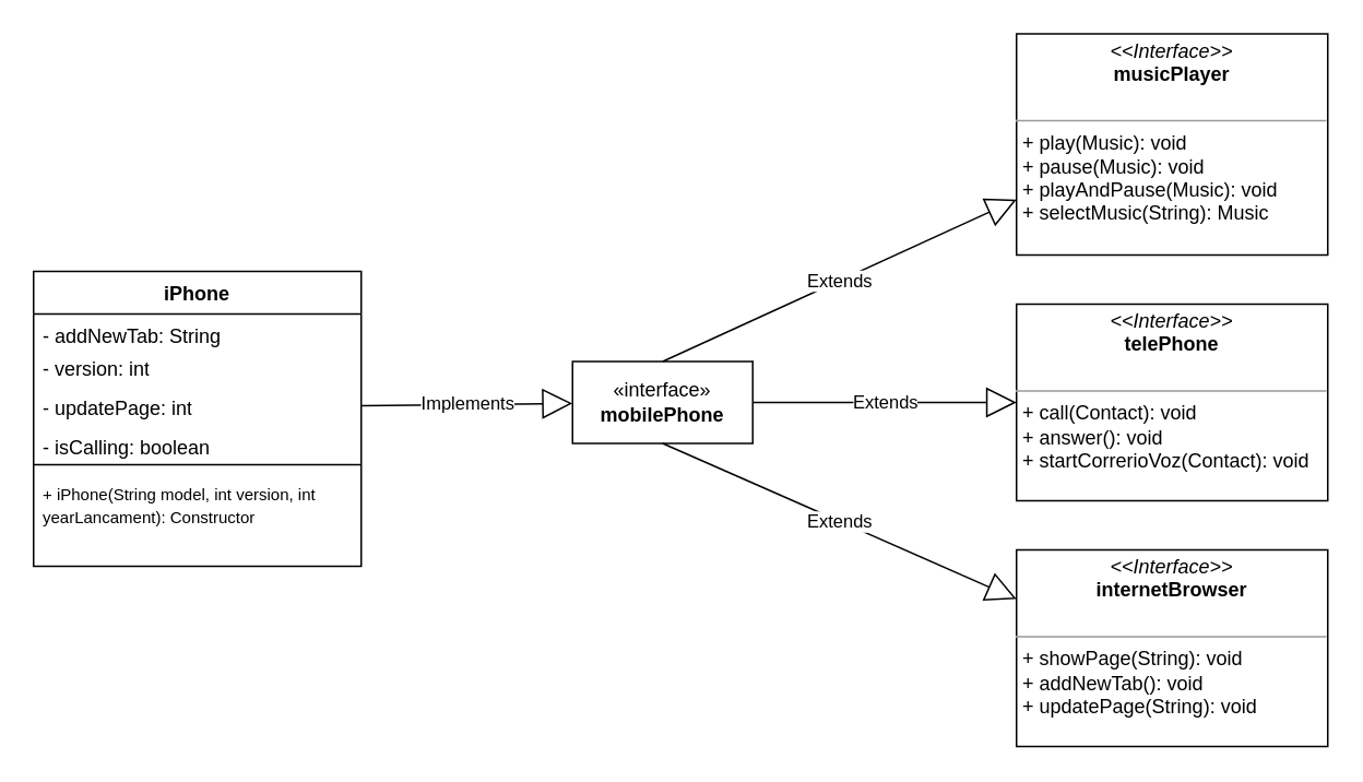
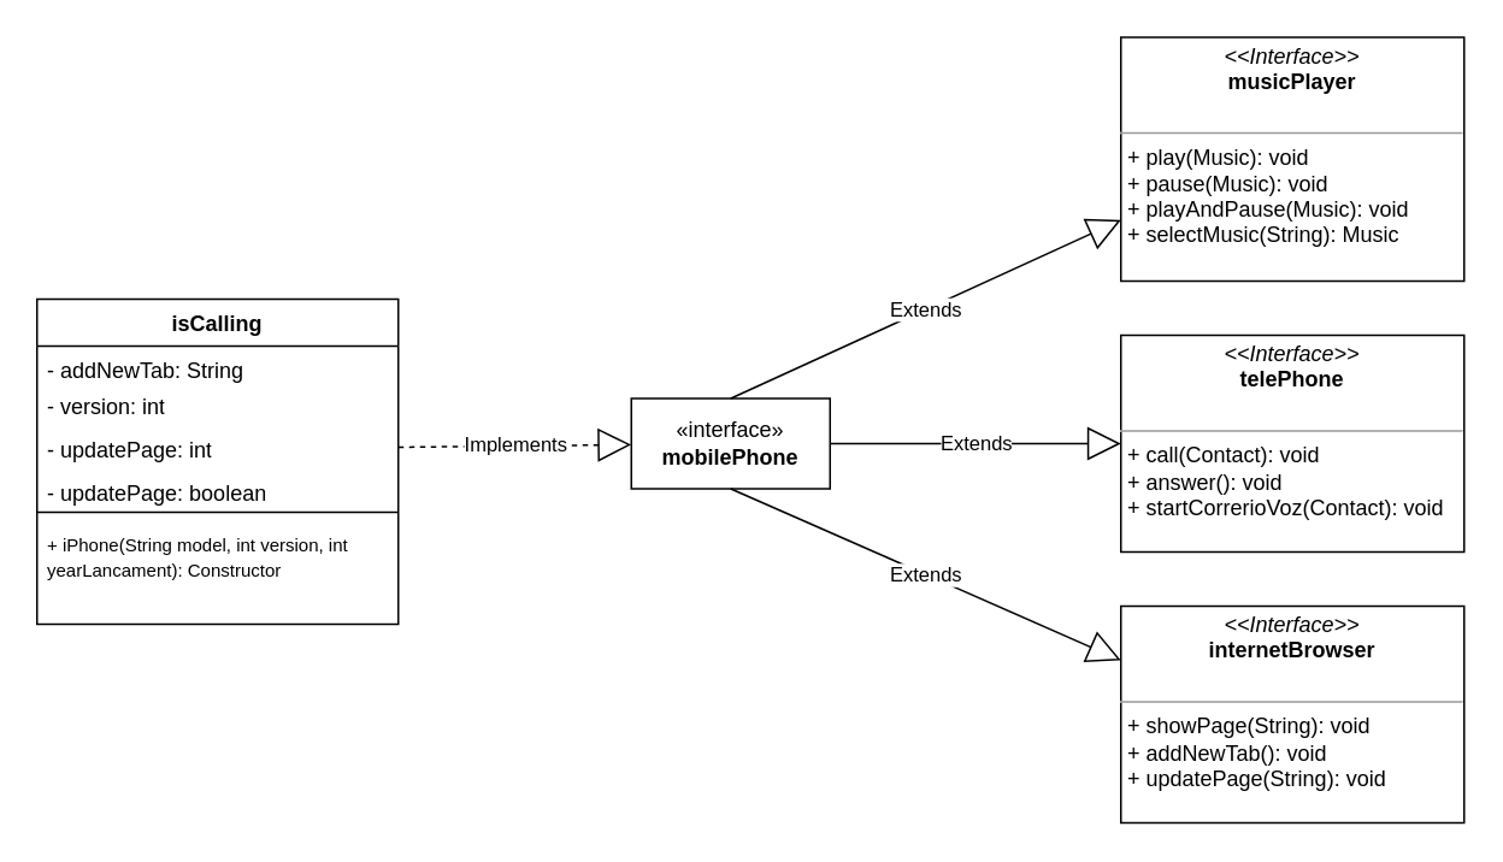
  <mxCell id="0" />
  <mxCell id="1" parent="0" />
- <mxCell id="2" value="iPhone" style="swimlane;fontStyle=1;align=center;verticalAlign=top;childLayout=stackLayout;horizontal=1;startSize=26;horizontalStack=0;resizeParent=1;resizeParentMax=0;resizeLast=0;collapsible=1;marginBottom=0;whiteSpace=wrap;html=1;" vertex="1" parent="1"><mxGeometry x="20" y="165" width="200" height="180" as="geometry"><mxRectangle x="60" y="176" width="80" height="30" as="alternateBounds" /></mxGeometry></mxCell>
+ <mxCell id="2" value="isCalling" style="swimlane;fontStyle=1;align=center;verticalAlign=top;childLayout=stackLayout;horizontal=1;startSize=26;horizontalStack=0;resizeParent=1;resizeParentMax=0;resizeLast=0;collapsible=1;marginBottom=0;whiteSpace=wrap;html=1;" vertex="1" parent="1"><mxGeometry x="20" y="165" width="200" height="180" as="geometry"><mxRectangle x="60" y="176" width="80" height="30" as="alternateBounds" /></mxGeometry></mxCell>
  <mxCell id="3" value="- addNewTab: String" style="text;strokeColor=none;fillColor=none;align=left;verticalAlign=top;spacingLeft=4;spacingRight=4;overflow=hidden;rotatable=0;points=[[0,0.5],[1,0.5]];portConstraint=eastwest;whiteSpace=wrap;html=1;" vertex="1" parent="2"><mxGeometry y="26" width="200" height="20" as="geometry" /></mxCell>
  <mxCell id="4" value="- version: int" style="text;strokeColor=none;fillColor=none;align=left;verticalAlign=top;spacingLeft=4;spacingRight=4;overflow=hidden;rotatable=0;points=[[0,0.5],[1,0.5]];portConstraint=eastwest;whiteSpace=wrap;html=1;" vertex="1" parent="2"><mxGeometry y="46" width="200" height="24" as="geometry" /></mxCell>
  <mxCell id="5" value="- updatePage: int" style="text;strokeColor=none;fillColor=none;align=left;verticalAlign=top;spacingLeft=4;spacingRight=4;overflow=hidden;rotatable=0;points=[[0,0.5],[1,0.5]];portConstraint=eastwest;whiteSpace=wrap;html=1;" vertex="1" parent="2"><mxGeometry y="70" width="200" height="24" as="geometry" /></mxCell>
- <mxCell id="6" value="-&amp;nbsp;isCalling&lt;span style=&quot;background-color: initial;&quot;&gt;:&amp;nbsp;&lt;/span&gt;boolean" style="text;strokeColor=none;fillColor=none;align=left;verticalAlign=top;spacingLeft=4;spacingRight=4;overflow=hidden;rotatable=0;points=[[0,0.5],[1,0.5]];portConstraint=eastwest;whiteSpace=wrap;html=1;" vertex="1" parent="2"><mxGeometry y="94" width="200" height="20" as="geometry" /></mxCell>
+ <mxCell id="6" value="-&amp;nbsp;updatePage&lt;span style=&quot;background-color: initial;&quot;&gt;:&amp;nbsp;&lt;/span&gt;boolean" style="text;strokeColor=none;fillColor=none;align=left;verticalAlign=top;spacingLeft=4;spacingRight=4;overflow=hidden;rotatable=0;points=[[0,0.5],[1,0.5]];portConstraint=eastwest;whiteSpace=wrap;html=1;" vertex="1" parent="2"><mxGeometry y="94" width="200" height="20" as="geometry" /></mxCell>
  <mxCell id="7" value="" style="line;strokeWidth=1;fillColor=none;align=left;verticalAlign=middle;spacingTop=-1;spacingLeft=3;spacingRight=3;rotatable=0;labelPosition=right;points=[];portConstraint=eastwest;strokeColor=inherit;" vertex="1" parent="2"><mxGeometry y="114" width="200" height="8" as="geometry" /></mxCell>
  <mxCell id="8" value="&lt;font style=&quot;font-size: 10px;&quot;&gt;+ iPhone(String model, int version, int yearLancament): Constructor&lt;/font&gt;" style="text;strokeColor=none;fillColor=none;align=left;verticalAlign=top;spacingLeft=4;spacingRight=4;overflow=hidden;rotatable=0;points=[[0,0.5],[1,0.5]];portConstraint=eastwest;whiteSpace=wrap;html=1;" vertex="1" parent="2"><mxGeometry y="122" width="200" height="58" as="geometry" /></mxCell>
  <mxCell id="9" value="«interface»&lt;br&gt;&lt;b&gt;mobilePhone&lt;br&gt;&lt;/b&gt;" style="html=1;whiteSpace=wrap;" vertex="1" parent="1"><mxGeometry x="349" y="220" width="110" height="50" as="geometry" /></mxCell>
  <mxCell id="10" value="&lt;p style=&quot;margin:0px;margin-top:4px;text-align:center;&quot;&gt;&lt;i&gt;&amp;lt;&amp;lt;Interface&amp;gt;&amp;gt;&lt;/i&gt;&lt;br&gt;&lt;b&gt;musicPlayer&lt;/b&gt;&lt;/p&gt;&lt;p style=&quot;margin:0px;margin-left:4px;&quot;&gt;&lt;br&gt;&lt;/p&gt;&lt;hr size=&quot;1&quot;&gt;&lt;p style=&quot;margin:0px;margin-left:4px;&quot;&gt;+ play(Music): void&lt;br&gt;+ pause(Music): void&lt;/p&gt;&lt;p style=&quot;border-color: var(--border-color); margin: 0px 0px 0px 4px;&quot;&gt;+ playAndPause(Music): void&lt;/p&gt;&lt;p style=&quot;border-color: var(--border-color); margin: 0px 0px 0px 4px;&quot;&gt;+ selectMusic(String): Music&lt;/p&gt;&lt;p style=&quot;border-color: var(--border-color); margin: 0px 0px 0px 4px;&quot;&gt;&lt;br style=&quot;border-color: var(--border-color);&quot;&gt;&lt;/p&gt;&lt;p style=&quot;margin:0px;margin-left:4px;&quot;&gt;&lt;br&gt;&lt;/p&gt;" style="verticalAlign=top;align=left;overflow=fill;fontSize=12;fontFamily=Helvetica;html=1;whiteSpace=wrap;" vertex="1" parent="1"><mxGeometry x="620" y="20" width="190" height="135" as="geometry" /></mxCell>
- <mxCell id="11" value="Implements" style="endArrow=block;endSize=16;endFill=0;html=1;rounded=0;exitX=1;exitY=0.5;exitDx=0;exitDy=0;" edge="1" parent="1" source="5" target="9"><mxGeometry width="160" relative="1" as="geometry"><mxPoint x="230" y="85" as="sourcePoint" /><mxPoint x="390" y="85" as="targetPoint" /></mxGeometry></mxCell>
+ <mxCell id="11" value="Implements" style="endArrow=block;endSize=16;endFill=0;html=1;rounded=0;exitX=1;exitY=0.5;exitDx=0;exitDy=0;dashed=1;" edge="1" parent="1" source="5" target="9"><mxGeometry width="160" relative="1" as="geometry"><mxPoint x="230" y="85" as="sourcePoint" /><mxPoint x="390" y="85" as="targetPoint" /></mxGeometry></mxCell>
  <mxCell id="12" value="Extends" style="endArrow=block;endSize=16;endFill=0;html=1;rounded=0;exitX=0.5;exitY=0;exitDx=0;exitDy=0;entryX=0;entryY=0.75;entryDx=0;entryDy=0;" edge="1" parent="1" source="9" target="10"><mxGeometry width="160" relative="1" as="geometry"><mxPoint x="500" y="89.41" as="sourcePoint" /><mxPoint x="660" y="89.41" as="targetPoint" /></mxGeometry></mxCell>
  <mxCell id="13" value="&lt;p style=&quot;margin:0px;margin-top:4px;text-align:center;&quot;&gt;&lt;i&gt;&amp;lt;&amp;lt;Interface&amp;gt;&amp;gt;&lt;/i&gt;&lt;br&gt;&lt;b&gt;telePhone&lt;/b&gt;&lt;/p&gt;&lt;p style=&quot;margin:0px;margin-left:4px;&quot;&gt;&lt;br&gt;&lt;/p&gt;&lt;hr size=&quot;1&quot;&gt;&lt;p style=&quot;margin:0px;margin-left:4px;&quot;&gt;+ call(Contact): void&lt;br&gt;+&amp;nbsp;answer(&lt;span style=&quot;background-color: initial;&quot;&gt;): void&lt;/span&gt;&lt;/p&gt;&lt;p style=&quot;border-color: var(--border-color); margin: 0px 0px 0px 4px;&quot;&gt;+&amp;nbsp;startCorrerioVoz(Contact&lt;span style=&quot;background-color: initial;&quot;&gt;): void&lt;/span&gt;&lt;/p&gt;&lt;p style=&quot;margin:0px;margin-left:4px;&quot;&gt;&lt;br&gt;&lt;/p&gt;" style="verticalAlign=top;align=left;overflow=fill;fontSize=12;fontFamily=Helvetica;html=1;whiteSpace=wrap;" vertex="1" parent="1"><mxGeometry x="620" y="185" width="190" height="120" as="geometry" /></mxCell>
  <mxCell id="14" value="Extends" style="endArrow=block;endSize=16;endFill=0;html=1;rounded=0;exitX=1;exitY=0.5;exitDx=0;exitDy=0;" edge="1" parent="1" source="9" target="13"><mxGeometry width="160" relative="1" as="geometry"><mxPoint x="414" y="196.41" as="sourcePoint" /><mxPoint x="534" y="195" as="targetPoint" /></mxGeometry></mxCell>
  <mxCell id="15" value="&lt;p style=&quot;margin:0px;margin-top:4px;text-align:center;&quot;&gt;&lt;i&gt;&amp;lt;&amp;lt;Interface&amp;gt;&amp;gt;&lt;/i&gt;&lt;br&gt;&lt;b&gt;internetBrowser&lt;/b&gt;&lt;/p&gt;&lt;p style=&quot;margin:0px;margin-left:4px;&quot;&gt;&lt;br&gt;&lt;/p&gt;&lt;hr size=&quot;1&quot;&gt;&lt;p style=&quot;margin:0px;margin-left:4px;&quot;&gt;+&amp;nbsp;showPage&lt;span style=&quot;background-color: initial;&quot;&gt;(String): void&lt;/span&gt;&lt;/p&gt;&lt;p style=&quot;margin:0px;margin-left:4px;&quot;&gt;+&amp;nbsp;addNewTab&lt;span style=&quot;background-color: initial;&quot;&gt;(&lt;/span&gt;&lt;span style=&quot;background-color: initial;&quot;&gt;): void&lt;/span&gt;&lt;/p&gt;&lt;p style=&quot;border-color: var(--border-color); margin: 0px 0px 0px 4px;&quot;&gt;+&amp;nbsp;updatePage&lt;span style=&quot;background-color: initial;&quot;&gt;(String&lt;/span&gt;&lt;span style=&quot;background-color: initial;&quot;&gt;): void&lt;/span&gt;&lt;/p&gt;&lt;p style=&quot;margin:0px;margin-left:4px;&quot;&gt;&lt;br&gt;&lt;/p&gt;" style="verticalAlign=top;align=left;overflow=fill;fontSize=12;fontFamily=Helvetica;html=1;whiteSpace=wrap;" vertex="1" parent="1"><mxGeometry x="620" y="335" width="190" height="120" as="geometry" /></mxCell>
  <mxCell id="16" value="Extends" style="endArrow=block;endSize=16;endFill=0;html=1;rounded=0;exitX=0.5;exitY=1;exitDx=0;exitDy=0;entryX=0;entryY=0.25;entryDx=0;entryDy=0;" edge="1" parent="1" source="9" target="15"><mxGeometry width="160" relative="1" as="geometry"><mxPoint x="420" y="394.58" as="sourcePoint" /><mxPoint x="571" y="394.58" as="targetPoint" /></mxGeometry></mxCell>
